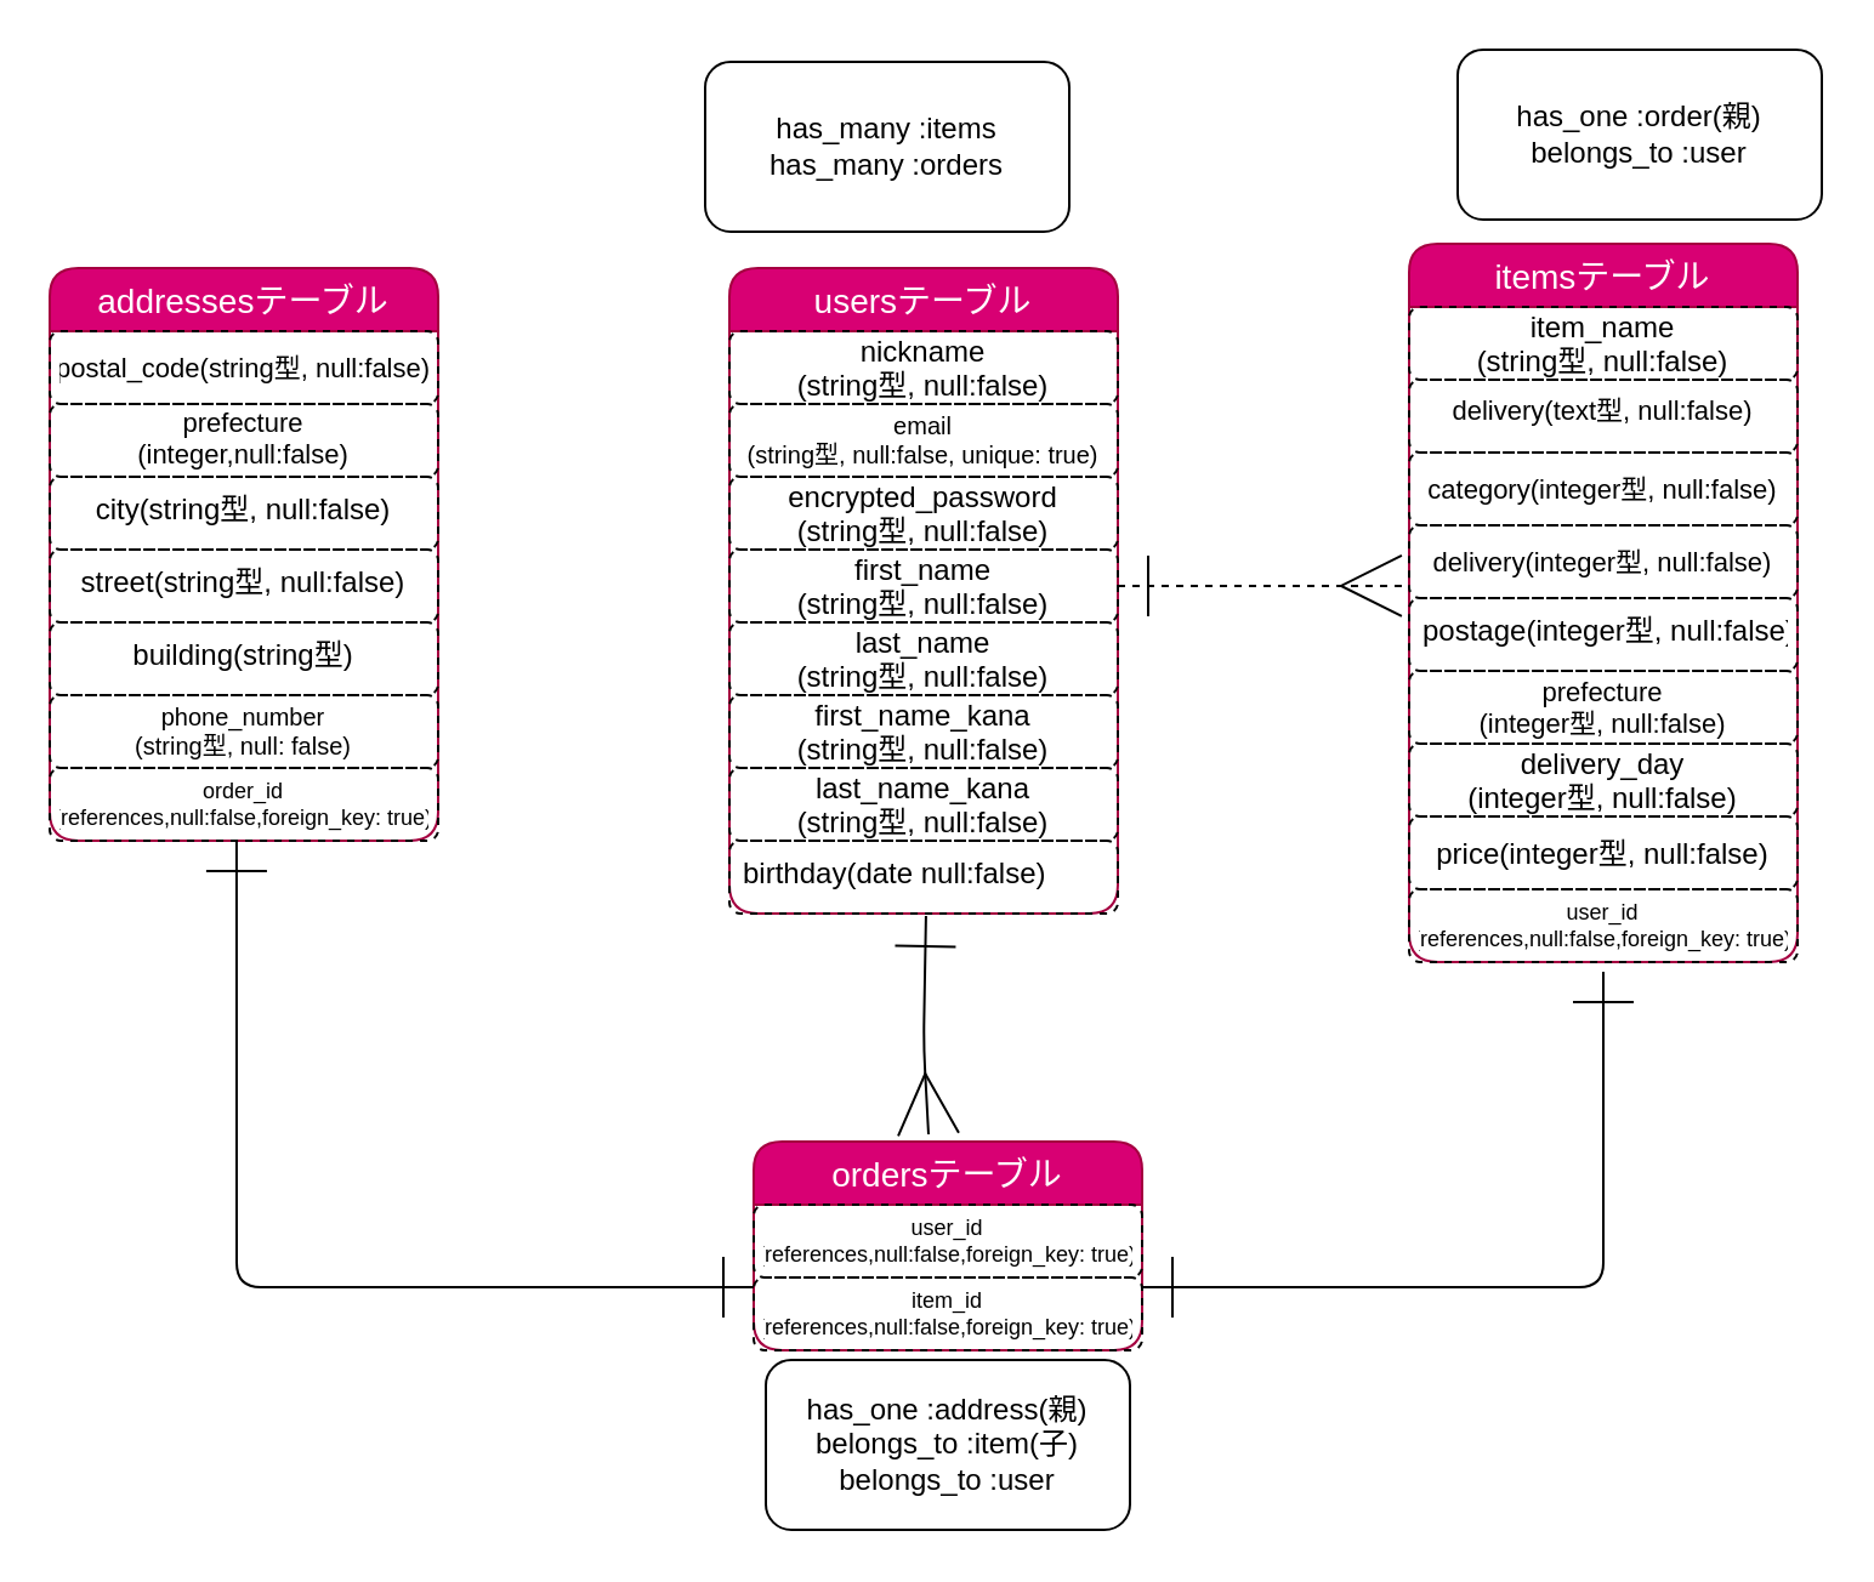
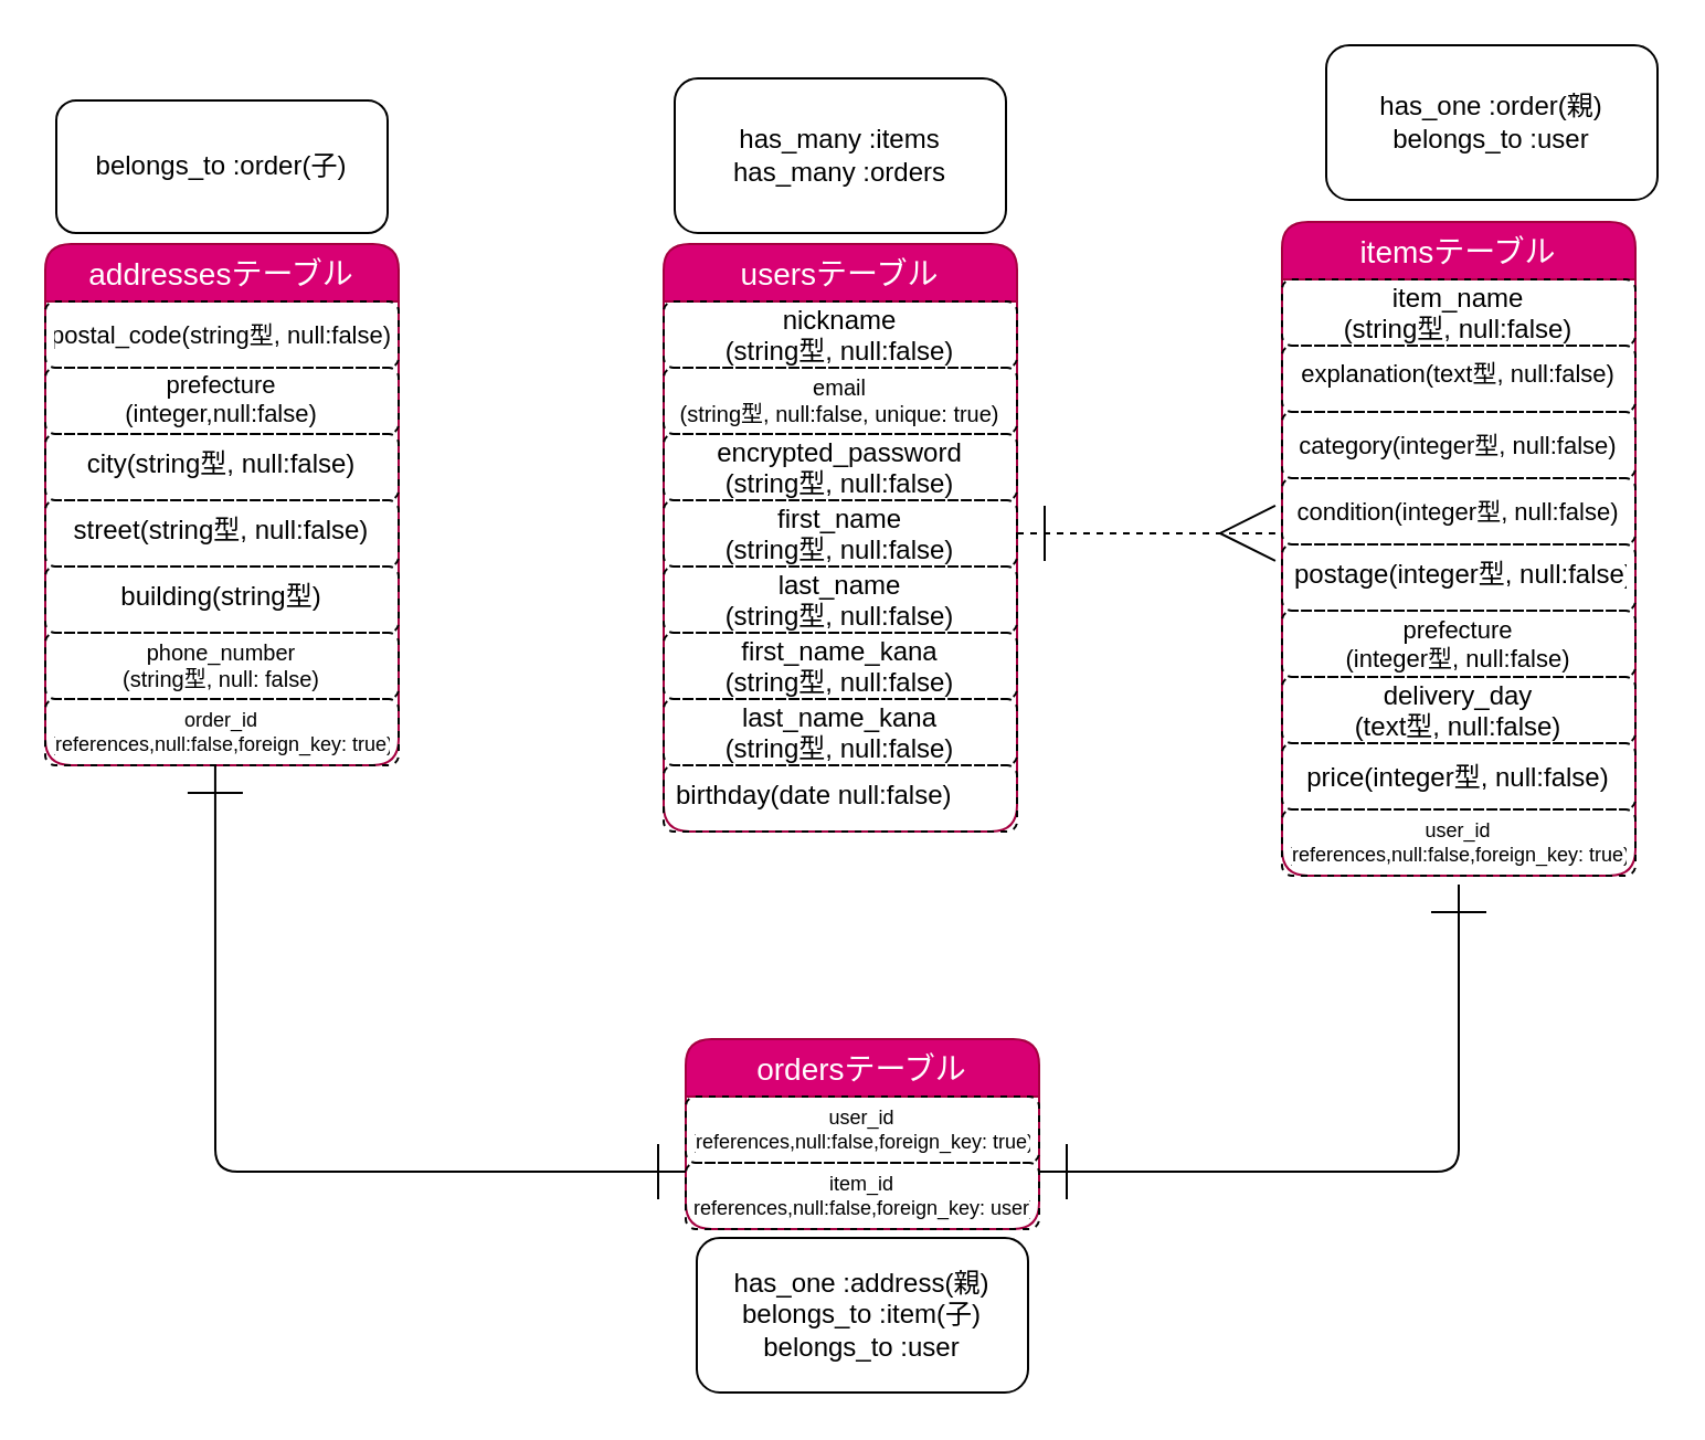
  <mxCell id="0" />
  <mxCell id="1" parent="0" />
  <mxCell id="2" value="usersテーブル" style="swimlane;fontStyle=0;childLayout=stackLayout;horizontal=1;startSize=26;horizontalStack=0;resizeParent=1;resizeParentMax=0;resizeLast=0;collapsible=1;marginBottom=0;align=center;fontSize=14;rounded=1;fillColor=#d80073;fontColor=#ffffff;strokeColor=#A50040;" parent="1" vertex="1"><mxGeometry x="300" y="110" width="160" height="266" as="geometry"><mxRectangle x="-20" y="70" width="60" height="30" as="alternateBounds" /></mxGeometry></mxCell>
  <mxCell id="3" value="nickname&#10;(string型, null:false)" style="text;strokeColor=default;fillColor=none;spacingLeft=4;spacingRight=4;overflow=hidden;rotatable=0;points=[[0,0.5],[1,0.5]];portConstraint=eastwest;fontSize=12;rounded=1;dashed=1;align=center;verticalAlign=middle;" parent="2" vertex="1"><mxGeometry y="26" width="160" height="30" as="geometry" /></mxCell>
  <mxCell id="4" value="email&#10;(string型, null:false, unique: true)" style="text;strokeColor=default;fillColor=none;spacingLeft=4;spacingRight=4;overflow=hidden;rotatable=0;points=[[0,0.5],[1,0.5]];portConstraint=eastwest;fontSize=10;rounded=1;dashed=1;align=center;verticalAlign=middle;" parent="2" vertex="1"><mxGeometry y="56" width="160" height="30" as="geometry" /></mxCell>
  <mxCell id="5" value="encrypted_password&#10;(string型, null:false)" style="text;strokeColor=default;fillColor=none;spacingLeft=4;spacingRight=4;overflow=hidden;rotatable=0;points=[[0,0.5],[1,0.5]];portConstraint=eastwest;fontSize=12;rounded=1;align=center;verticalAlign=middle;dashed=1;" parent="2" vertex="1"><mxGeometry y="86" width="160" height="30" as="geometry" /></mxCell>
  <mxCell id="6" value="first_name&#10;(string型, null:false)&#10;" style="text;strokeColor=default;fillColor=none;spacingLeft=4;spacingRight=4;overflow=hidden;rotatable=0;points=[[0,0.5],[1,0.5]];portConstraint=eastwest;fontSize=12;rounded=1;align=center;verticalAlign=middle;dashed=1;" parent="2" vertex="1"><mxGeometry y="116" width="160" height="30" as="geometry" /></mxCell>
  <mxCell id="7" value="last_name&#10;(string型, null:false)" style="text;strokeColor=default;fillColor=none;spacingLeft=4;spacingRight=4;overflow=hidden;rotatable=0;points=[[0,0.5],[1,0.5]];portConstraint=eastwest;fontSize=12;rounded=1;align=center;verticalAlign=middle;dashed=1;" parent="2" vertex="1"><mxGeometry y="146" width="160" height="30" as="geometry" /></mxCell>
  <mxCell id="8" value="first_name_kana&#10;(string型, null:false)" style="text;strokeColor=default;fillColor=none;spacingLeft=4;spacingRight=4;overflow=hidden;rotatable=0;points=[[0,0.5],[1,0.5]];portConstraint=eastwest;fontSize=12;rounded=1;align=center;verticalAlign=middle;dashed=1;" parent="2" vertex="1"><mxGeometry y="176" width="160" height="30" as="geometry" /></mxCell>
  <mxCell id="9" value="last_name_kana&#10;(string型, null:false)" style="text;strokeColor=default;fillColor=none;spacingLeft=4;spacingRight=4;overflow=hidden;rotatable=0;points=[[0,0.5],[1,0.5]];portConstraint=eastwest;fontSize=12;rounded=1;align=center;verticalAlign=middle;dashed=1;" parent="2" vertex="1"><mxGeometry y="206" width="160" height="30" as="geometry" /></mxCell>
  <mxCell id="10" value="birthday(date null:false)" style="text;strokeColor=default;fillColor=none;spacingLeft=4;spacingRight=4;overflow=hidden;rotatable=0;points=[[0,0.5],[1,0.5]];portConstraint=eastwest;fontSize=12;rounded=1;dashed=1;" parent="2" vertex="1"><mxGeometry y="236" width="160" height="30" as="geometry" /></mxCell>
  <mxCell id="11" value="ordersテーブル" style="swimlane;fontStyle=0;childLayout=stackLayout;horizontal=1;startSize=26;horizontalStack=0;resizeParent=1;resizeParentMax=0;resizeLast=0;collapsible=1;marginBottom=0;align=center;fontSize=14;rounded=1;fillColor=#d80073;fontColor=#ffffff;strokeColor=#A50040;" parent="1" vertex="1"><mxGeometry x="310" y="470" width="160" height="86" as="geometry" /></mxCell>
  <mxCell id="12" value="user_id&#10;(references,null:false,foreign_key: true)" style="text;strokeColor=default;fillColor=none;spacingLeft=4;spacingRight=4;overflow=hidden;rotatable=0;points=[[0,0.5],[1,0.5]];portConstraint=eastwest;fontSize=9;rounded=1;dashed=1;align=center;verticalAlign=middle;" parent="11" vertex="1"><mxGeometry y="26" width="160" height="30" as="geometry" /></mxCell>
- <mxCell id="13" value="item_id&#10;(references,null:false,foreign_key: true)" style="text;strokeColor=default;fillColor=none;spacingLeft=4;spacingRight=4;overflow=hidden;rotatable=0;points=[[0,0.5],[1,0.5]];portConstraint=eastwest;fontSize=9;labelBorderColor=none;rounded=1;dashed=1;align=center;verticalAlign=middle;" parent="11" vertex="1"><mxGeometry y="56" width="160" height="30" as="geometry" /></mxCell>
+ <mxCell id="13" value="item_id&#10;(references,null:false,foreign_key: user)" style="text;strokeColor=default;fillColor=none;spacingLeft=4;spacingRight=4;overflow=hidden;rotatable=0;points=[[0,0.5],[1,0.5]];portConstraint=eastwest;fontSize=9;labelBorderColor=none;rounded=1;dashed=1;align=center;verticalAlign=middle;" parent="11" vertex="1"><mxGeometry y="56" width="160" height="30" as="geometry" /></mxCell>
  <mxCell id="14" value="itemsテーブル" style="swimlane;fontStyle=0;childLayout=stackLayout;horizontal=1;startSize=26;horizontalStack=0;resizeParent=1;resizeParentMax=0;resizeLast=0;collapsible=1;marginBottom=0;align=center;fontSize=14;rounded=1;fillColor=#d80073;fontColor=#ffffff;strokeColor=#A50040;" parent="1" vertex="1"><mxGeometry x="580" y="100" width="160" height="296" as="geometry" /></mxCell>
  <mxCell id="15" value="item_name&#10;(string型, null:false)" style="text;strokeColor=default;fillColor=none;spacingLeft=4;spacingRight=4;overflow=hidden;rotatable=0;points=[[0,0.5],[1,0.5]];portConstraint=eastwest;fontSize=12;rounded=1;dashed=1;align=center;verticalAlign=middle;" parent="14" vertex="1"><mxGeometry y="26" width="160" height="30" as="geometry" /></mxCell>
- <mxCell id="16" value="delivery(text型, null:false)" style="text;strokeColor=default;fillColor=none;spacingLeft=4;spacingRight=4;overflow=hidden;rotatable=0;points=[[0,0.5],[1,0.5]];portConstraint=eastwest;fontSize=11;rounded=1;dashed=1;align=center;" parent="14" vertex="1"><mxGeometry y="56" width="160" height="30" as="geometry" /></mxCell>
+ <mxCell id="16" value="explanation(text型, null:false)" style="text;strokeColor=default;fillColor=none;spacingLeft=4;spacingRight=4;overflow=hidden;rotatable=0;points=[[0,0.5],[1,0.5]];portConstraint=eastwest;fontSize=11;rounded=1;dashed=1;align=center;" parent="14" vertex="1"><mxGeometry y="56" width="160" height="30" as="geometry" /></mxCell>
  <mxCell id="17" value="category(integer型, null:false)" style="text;strokeColor=default;fillColor=none;spacingLeft=4;spacingRight=4;overflow=hidden;rotatable=0;points=[[0,0.5],[1,0.5]];portConstraint=eastwest;fontSize=11;rounded=1;dashed=1;align=center;verticalAlign=middle;" parent="14" vertex="1"><mxGeometry y="86" width="160" height="30" as="geometry" /></mxCell>
- <mxCell id="18" value="delivery(integer型, null:false)" style="text;strokeColor=default;fillColor=none;spacingLeft=4;spacingRight=4;overflow=hidden;rotatable=0;points=[[0,0.5],[1,0.5]];portConstraint=eastwest;fontSize=11;rounded=1;dashed=1;align=center;verticalAlign=middle;" parent="14" vertex="1"><mxGeometry y="116" width="160" height="30" as="geometry" /></mxCell>
+ <mxCell id="18" value="condition(integer型, null:false)" style="text;strokeColor=default;fillColor=none;spacingLeft=4;spacingRight=4;overflow=hidden;rotatable=0;points=[[0,0.5],[1,0.5]];portConstraint=eastwest;fontSize=11;rounded=1;dashed=1;align=center;verticalAlign=middle;" parent="14" vertex="1"><mxGeometry y="116" width="160" height="30" as="geometry" /></mxCell>
  <mxCell id="19" value="postage(integer型, null:false)" style="text;strokeColor=default;fillColor=none;spacingLeft=4;spacingRight=4;overflow=hidden;rotatable=0;points=[[0,0.5],[1,0.5]];portConstraint=eastwest;fontSize=12;rounded=1;dashed=1;" parent="14" vertex="1"><mxGeometry y="146" width="160" height="30" as="geometry" /></mxCell>
  <mxCell id="20" value="prefecture&#10;(integer型, null:false)" style="text;strokeColor=default;fillColor=none;spacingLeft=4;spacingRight=4;overflow=hidden;rotatable=0;points=[[0,0.5],[1,0.5]];portConstraint=eastwest;fontSize=11;rounded=1;dashed=1;align=center;verticalAlign=middle;" parent="14" vertex="1"><mxGeometry y="176" width="160" height="30" as="geometry" /></mxCell>
- <mxCell id="21" value="delivery_day&#10;(integer型, null:false)" style="text;strokeColor=default;fillColor=none;spacingLeft=4;spacingRight=4;overflow=hidden;rotatable=0;points=[[0,0.5],[1,0.5]];portConstraint=eastwest;fontSize=12;rounded=1;dashed=1;align=center;verticalAlign=middle;" parent="14" vertex="1"><mxGeometry y="206" width="160" height="30" as="geometry" /></mxCell>
+ <mxCell id="21" value="delivery_day&#10;(text型, null:false)" style="text;strokeColor=default;fillColor=none;spacingLeft=4;spacingRight=4;overflow=hidden;rotatable=0;points=[[0,0.5],[1,0.5]];portConstraint=eastwest;fontSize=12;rounded=1;dashed=1;align=center;verticalAlign=middle;" parent="14" vertex="1"><mxGeometry y="206" width="160" height="30" as="geometry" /></mxCell>
  <mxCell id="22" value="price(integer型, null:false)" style="text;strokeColor=default;fillColor=none;spacingLeft=4;spacingRight=4;overflow=hidden;rotatable=0;points=[[0,0.5],[1,0.5]];portConstraint=eastwest;fontSize=12;rounded=1;dashed=1;align=center;verticalAlign=middle;" parent="14" vertex="1"><mxGeometry y="236" width="160" height="30" as="geometry" /></mxCell>
  <mxCell id="23" value="user_id&#10;(references,null:false,foreign_key: true)" style="text;strokeColor=default;fillColor=none;spacingLeft=4;spacingRight=4;overflow=hidden;rotatable=0;points=[[0,0.5],[1,0.5]];portConstraint=eastwest;fontSize=9;rounded=1;dashed=1;align=center;verticalAlign=middle;" parent="14" vertex="1"><mxGeometry y="266" width="160" height="30" as="geometry" /></mxCell>
  <mxCell id="24" value="addressesテーブル" style="swimlane;fontStyle=0;childLayout=stackLayout;horizontal=1;startSize=26;horizontalStack=0;resizeParent=1;resizeParentMax=0;resizeLast=0;collapsible=1;marginBottom=0;align=center;fontSize=14;rounded=1;labelBackgroundColor=none;fillColor=#d80073;fontColor=#ffffff;strokeColor=#A50040;" parent="1" vertex="1"><mxGeometry x="20" y="110" width="160" height="236" as="geometry" /></mxCell>
  <mxCell id="25" value="postal_code(string型, null:false)" style="text;strokeColor=default;fillColor=none;spacingLeft=4;spacingRight=4;overflow=hidden;rotatable=0;points=[[0,0.5],[1,0.5]];portConstraint=eastwest;fontSize=11;rounded=1;dashed=1;align=center;verticalAlign=middle;" parent="24" vertex="1"><mxGeometry y="26" width="160" height="30" as="geometry" /></mxCell>
  <mxCell id="26" value="prefecture&#10;(integer,null:false)&#10;" style="text;strokeColor=default;fillColor=none;spacingLeft=4;spacingRight=4;overflow=hidden;rotatable=0;points=[[0,0.5],[1,0.5]];portConstraint=eastwest;fontSize=11;rounded=1;dashed=1;align=center;verticalAlign=middle;" parent="24" vertex="1"><mxGeometry y="56" width="160" height="30" as="geometry" /></mxCell>
  <mxCell id="27" value="city(string型, null:false)" style="text;strokeColor=default;fillColor=none;spacingLeft=4;spacingRight=4;overflow=hidden;rotatable=0;points=[[0,0.5],[1,0.5]];portConstraint=eastwest;fontSize=12;labelBorderColor=none;rounded=1;dashed=1;align=center;" parent="24" vertex="1"><mxGeometry y="86" width="160" height="30" as="geometry" /></mxCell>
  <mxCell id="28" value="street(string型, null:false)" style="text;strokeColor=default;fillColor=none;spacingLeft=4;spacingRight=4;overflow=hidden;rotatable=0;points=[[0,0.5],[1,0.5]];portConstraint=eastwest;fontSize=12;labelBorderColor=none;rounded=1;dashed=1;align=center;" parent="24" vertex="1"><mxGeometry y="116" width="160" height="30" as="geometry" /></mxCell>
  <mxCell id="29" value="building(string型)" style="text;strokeColor=default;fillColor=none;spacingLeft=4;spacingRight=4;overflow=hidden;rotatable=0;points=[[0,0.5],[1,0.5]];portConstraint=eastwest;fontSize=12;labelBorderColor=none;rounded=1;dashed=1;align=center;" parent="24" vertex="1"><mxGeometry y="146" width="160" height="30" as="geometry" /></mxCell>
  <mxCell id="30" value="phone_number&#10;(string型, null: false)" style="text;strokeColor=default;fillColor=none;spacingLeft=4;spacingRight=4;overflow=hidden;rotatable=0;points=[[0,0.5],[1,0.5]];portConstraint=eastwest;fontSize=10;rounded=1;dashed=1;align=center;verticalAlign=middle;" parent="24" vertex="1"><mxGeometry y="176" width="160" height="30" as="geometry" /></mxCell>
  <mxCell id="31" value="order_id&#10;(references,null:false,foreign_key: true)" style="text;strokeColor=default;fillColor=none;spacingLeft=4;spacingRight=4;overflow=hidden;rotatable=0;points=[[0,0.5],[1,0.5]];portConstraint=eastwest;fontSize=9;rounded=1;dashed=1;align=center;verticalAlign=middle;" parent="24" vertex="1"><mxGeometry y="206" width="160" height="30" as="geometry" /></mxCell>
  <mxCell id="32" value="" style="edgeStyle=entityRelationEdgeStyle;endArrow=ERmany;startArrow=ERone;endFill=0;startFill=0;hachureGap=4;fontFamily=Architects Daughter;fontSource=https%3A%2F%2Ffonts.googleapis.com%2Fcss%3Ffamily%3DArchitects%2BDaughter;fontSize=16;rounded=1;html=1;exitX=1;exitY=0.5;exitDx=0;exitDy=0;fontStyle=1;endSize=23;startSize=23;jumpSize=23;entryX=-0.019;entryY=0.833;entryDx=0;entryDy=0;entryPerimeter=0;dashed=1;" parent="1" source="6" target="18" edge="1"><mxGeometry width="100" height="100" relative="1" as="geometry"><mxPoint x="240" y="240" as="sourcePoint" /><mxPoint x="570" y="250" as="targetPoint" /></mxGeometry></mxCell>
  <mxCell id="33" style="edgeStyle=none;jumpSize=23;html=1;strokeWidth=1;endArrow=ERone;endFill=0;startSize=23;endSize=23;sourcePerimeterSpacing=0;startArrow=ERone;startFill=0;" parent="1" edge="1"><mxGeometry relative="1" as="geometry"><mxPoint x="660" y="400" as="targetPoint" /><mxPoint x="470" y="530" as="sourcePoint" /><Array as="points"><mxPoint x="660" y="530" /></Array></mxGeometry></mxCell>
  <mxCell id="34" style="edgeStyle=none;jumpSize=23;html=1;strokeWidth=1;endArrow=ERone;endFill=0;startSize=23;endSize=23;sourcePerimeterSpacing=0;startArrow=ERone;startFill=0;exitX=0.481;exitY=1;exitDx=0;exitDy=0;exitPerimeter=0;" parent="1" source="31" edge="1"><mxGeometry relative="1" as="geometry"><mxPoint x="310" y="530" as="targetPoint" /><mxPoint x="100" y="380" as="sourcePoint" /><Array as="points"><mxPoint x="97" y="530" /></Array></mxGeometry></mxCell>
- <mxCell id="35" style="edgeStyle=none;jumpSize=23;html=1;strokeWidth=1;endArrow=ERmany;endFill=0;startSize=23;endSize=23;sourcePerimeterSpacing=0;startArrow=ERone;startFill=0;exitX=0.506;exitY=1.033;exitDx=0;exitDy=0;exitPerimeter=0;entryX=0.45;entryY=-0.035;entryDx=0;entryDy=0;entryPerimeter=0;" parent="1" source="10" target="11" edge="1"><mxGeometry relative="1" as="geometry"><mxPoint x="390" y="460" as="targetPoint" /><mxPoint x="380" y="390" as="sourcePoint" /><Array as="points"><mxPoint x="380" y="430" /></Array></mxGeometry></mxCell>
- <mxCell id="36" value="has_many :items&lt;br&gt;has_many :orders" style="text;strokeColor=default;align=center;fillColor=none;html=1;verticalAlign=middle;whiteSpace=wrap;rounded=1;" parent="1" vertex="1"><mxGeometry x="290" y="25" width="150" height="70" as="geometry" /></mxCell>
+ <mxCell id="36" value="has_many :items&lt;br&gt;has_many :orders" style="text;strokeColor=default;align=center;fillColor=none;html=1;verticalAlign=middle;whiteSpace=wrap;rounded=1;" parent="1" vertex="1"><mxGeometry x="305" y="35" width="150" height="70" as="geometry" /></mxCell>
+ <mxCell id="37" value="belongs_to :order(子)" style="text;strokeColor=default;align=center;fillColor=none;html=1;verticalAlign=middle;whiteSpace=wrap;rounded=1;" parent="1" vertex="1"><mxGeometry x="25" y="45" width="150" height="60" as="geometry" /></mxCell>
  <mxCell id="38" value="has_one :address(親)&lt;br&gt;belongs_to :item(子)&lt;br&gt;belongs_to :user" style="text;strokeColor=default;align=center;fillColor=none;html=1;verticalAlign=middle;whiteSpace=wrap;rounded=1;" parent="1" vertex="1"><mxGeometry x="315" y="560" width="150" height="70" as="geometry" /></mxCell>
  <mxCell id="39" value="has_one :order(親)&lt;br&gt;belongs_to :user" style="text;strokeColor=default;align=center;fillColor=none;html=1;verticalAlign=middle;whiteSpace=wrap;rounded=1;" parent="1" vertex="1"><mxGeometry x="600" y="20" width="150" height="70" as="geometry" /></mxCell>
